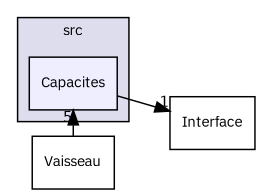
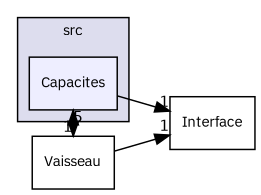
  digraph {
    compound=true
    fontname="IBM Plex Sans"
    rankdir=LR
    node [fontname="IBM Plex Sans" fontsize=10 shape=box]
    edge [fontname="IBM Plex Sans" headlabel=1 labeldistance=1.5 labelfontname=Helvetica labelfontsize=10]
    n1 [fillcolor="#eeeeff" label=Capacites pencolor=black style=filled]
    n2 [label=Vaisseau]
    n3 [label=Interface]
    subgraph cluster_1 {
      bgcolor="#ddddee"
      fontsize=10
      label=src
      pencolor=black
      n1
    }
+   n1 -> n2
    n1 -> n3
    n2 -> n1 [headlabel=5]
+   n2 -> n3
  }
